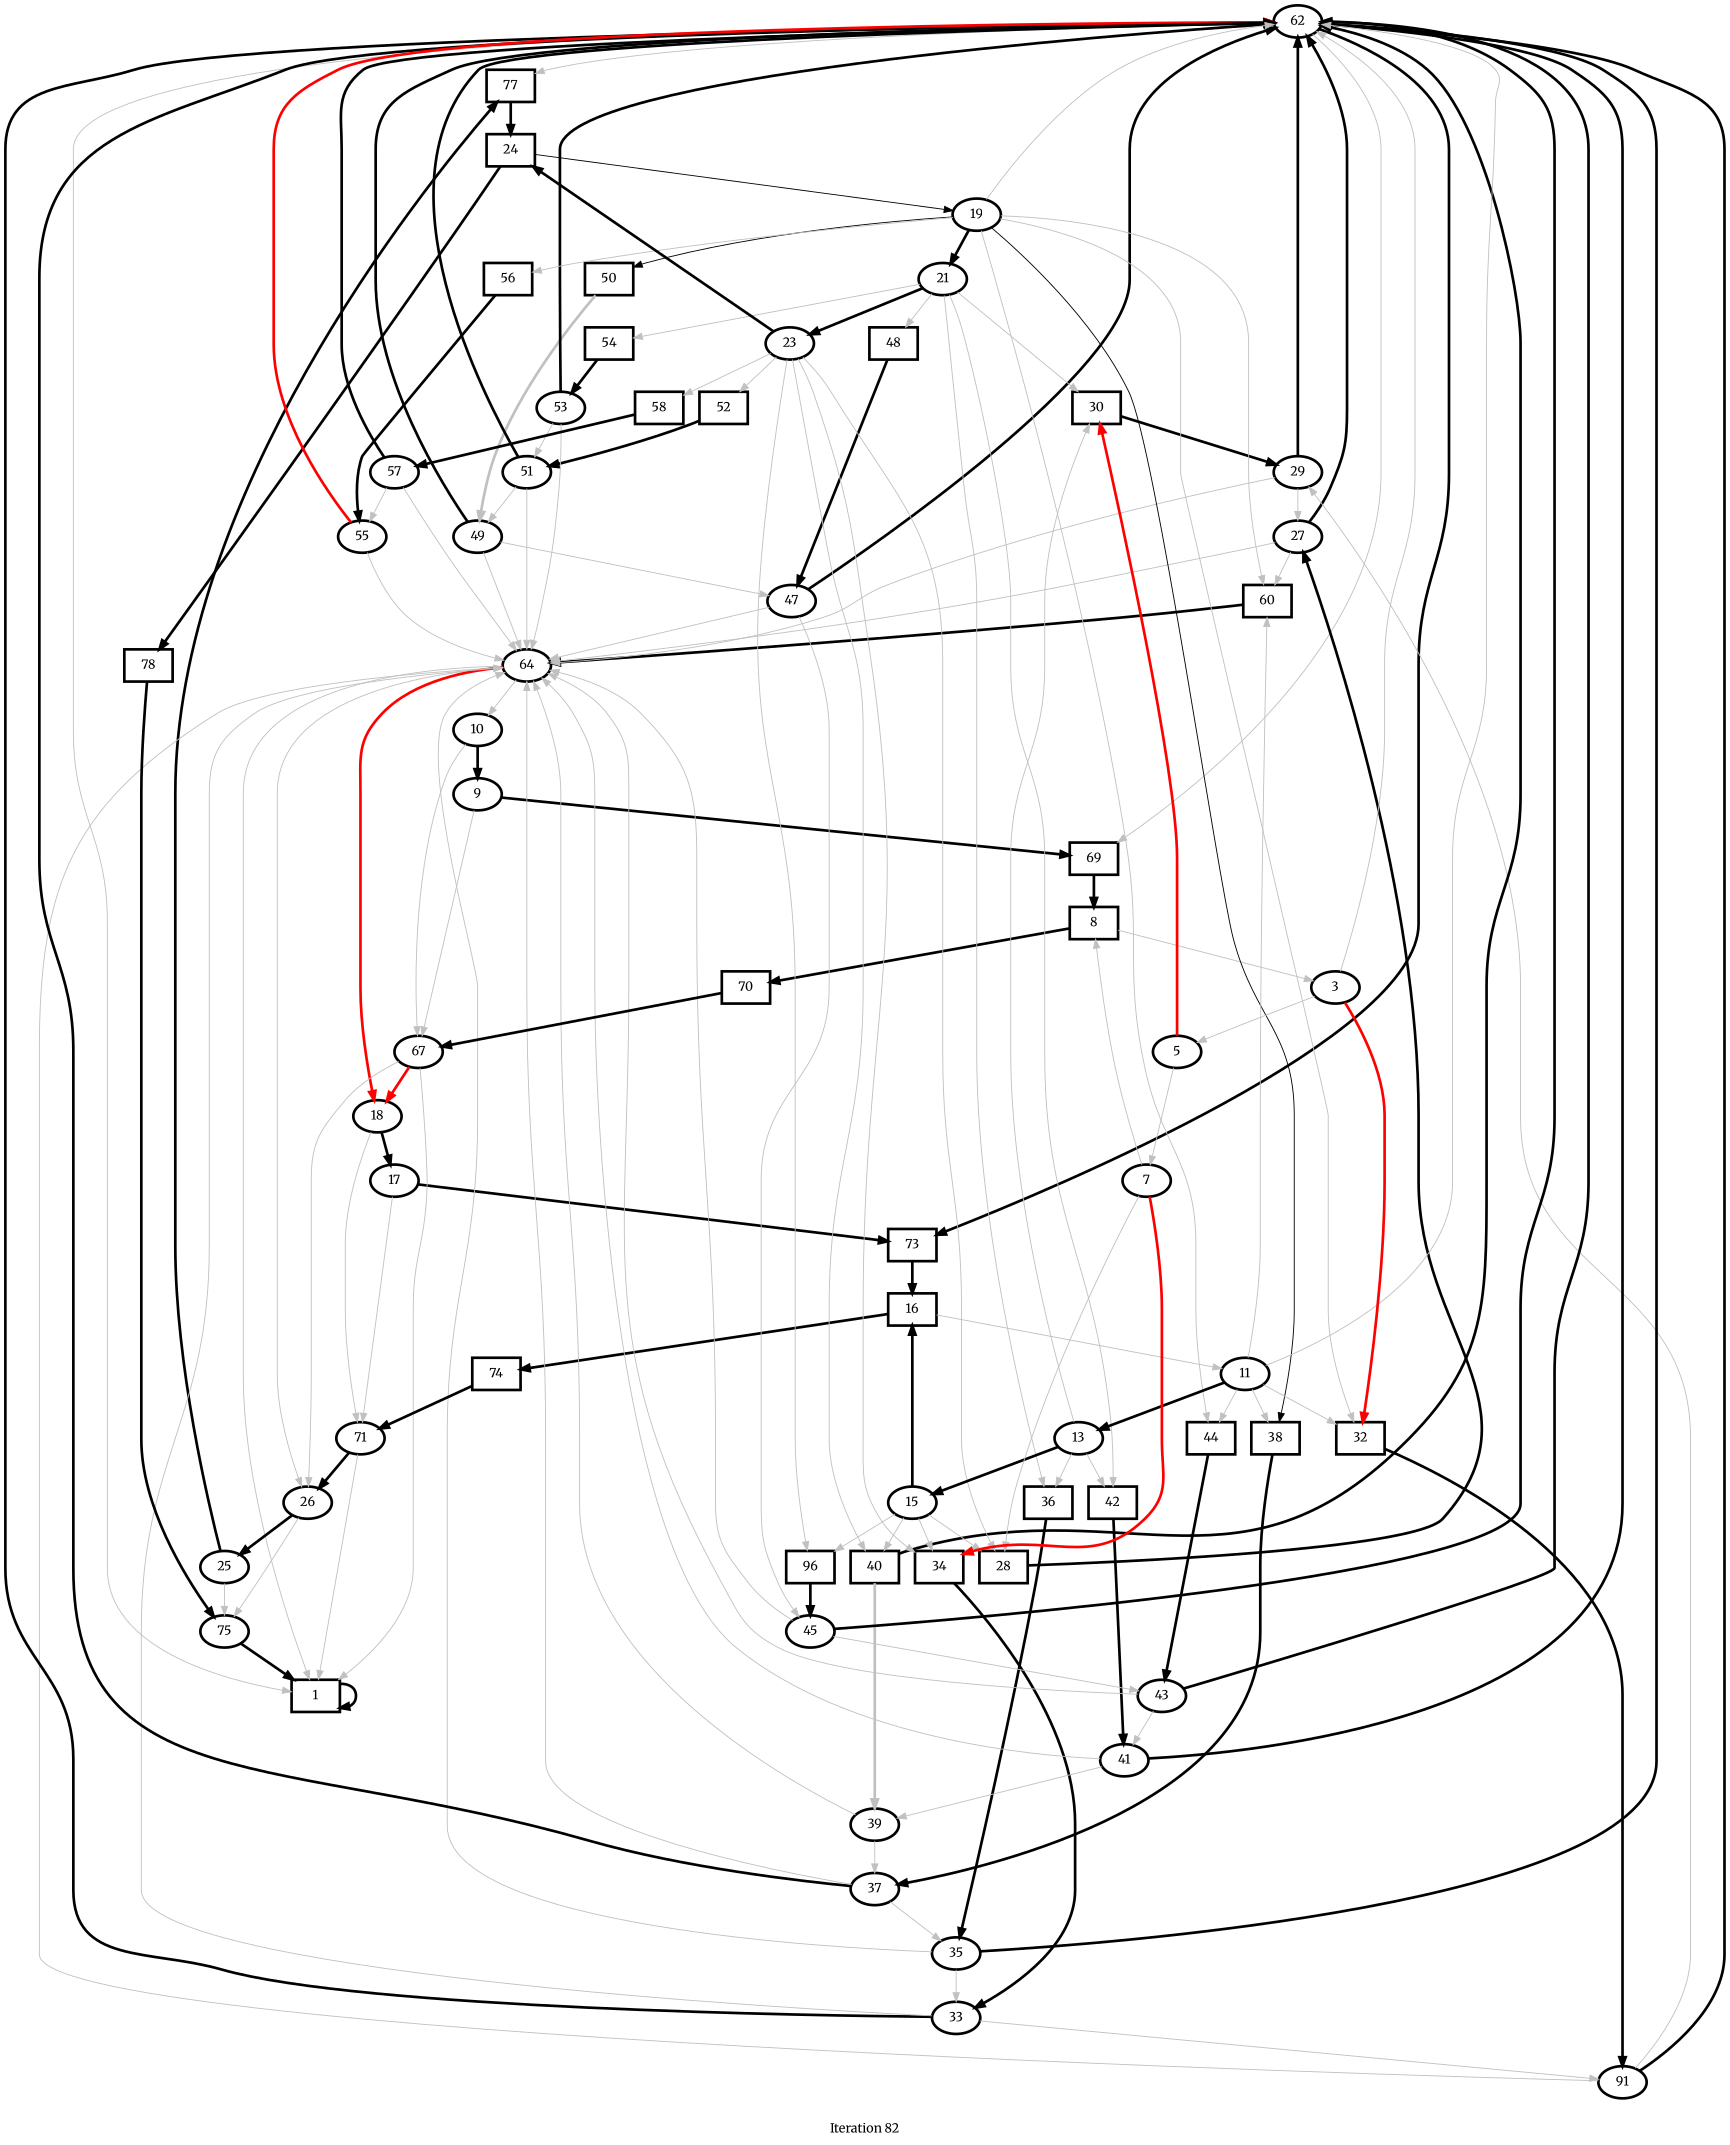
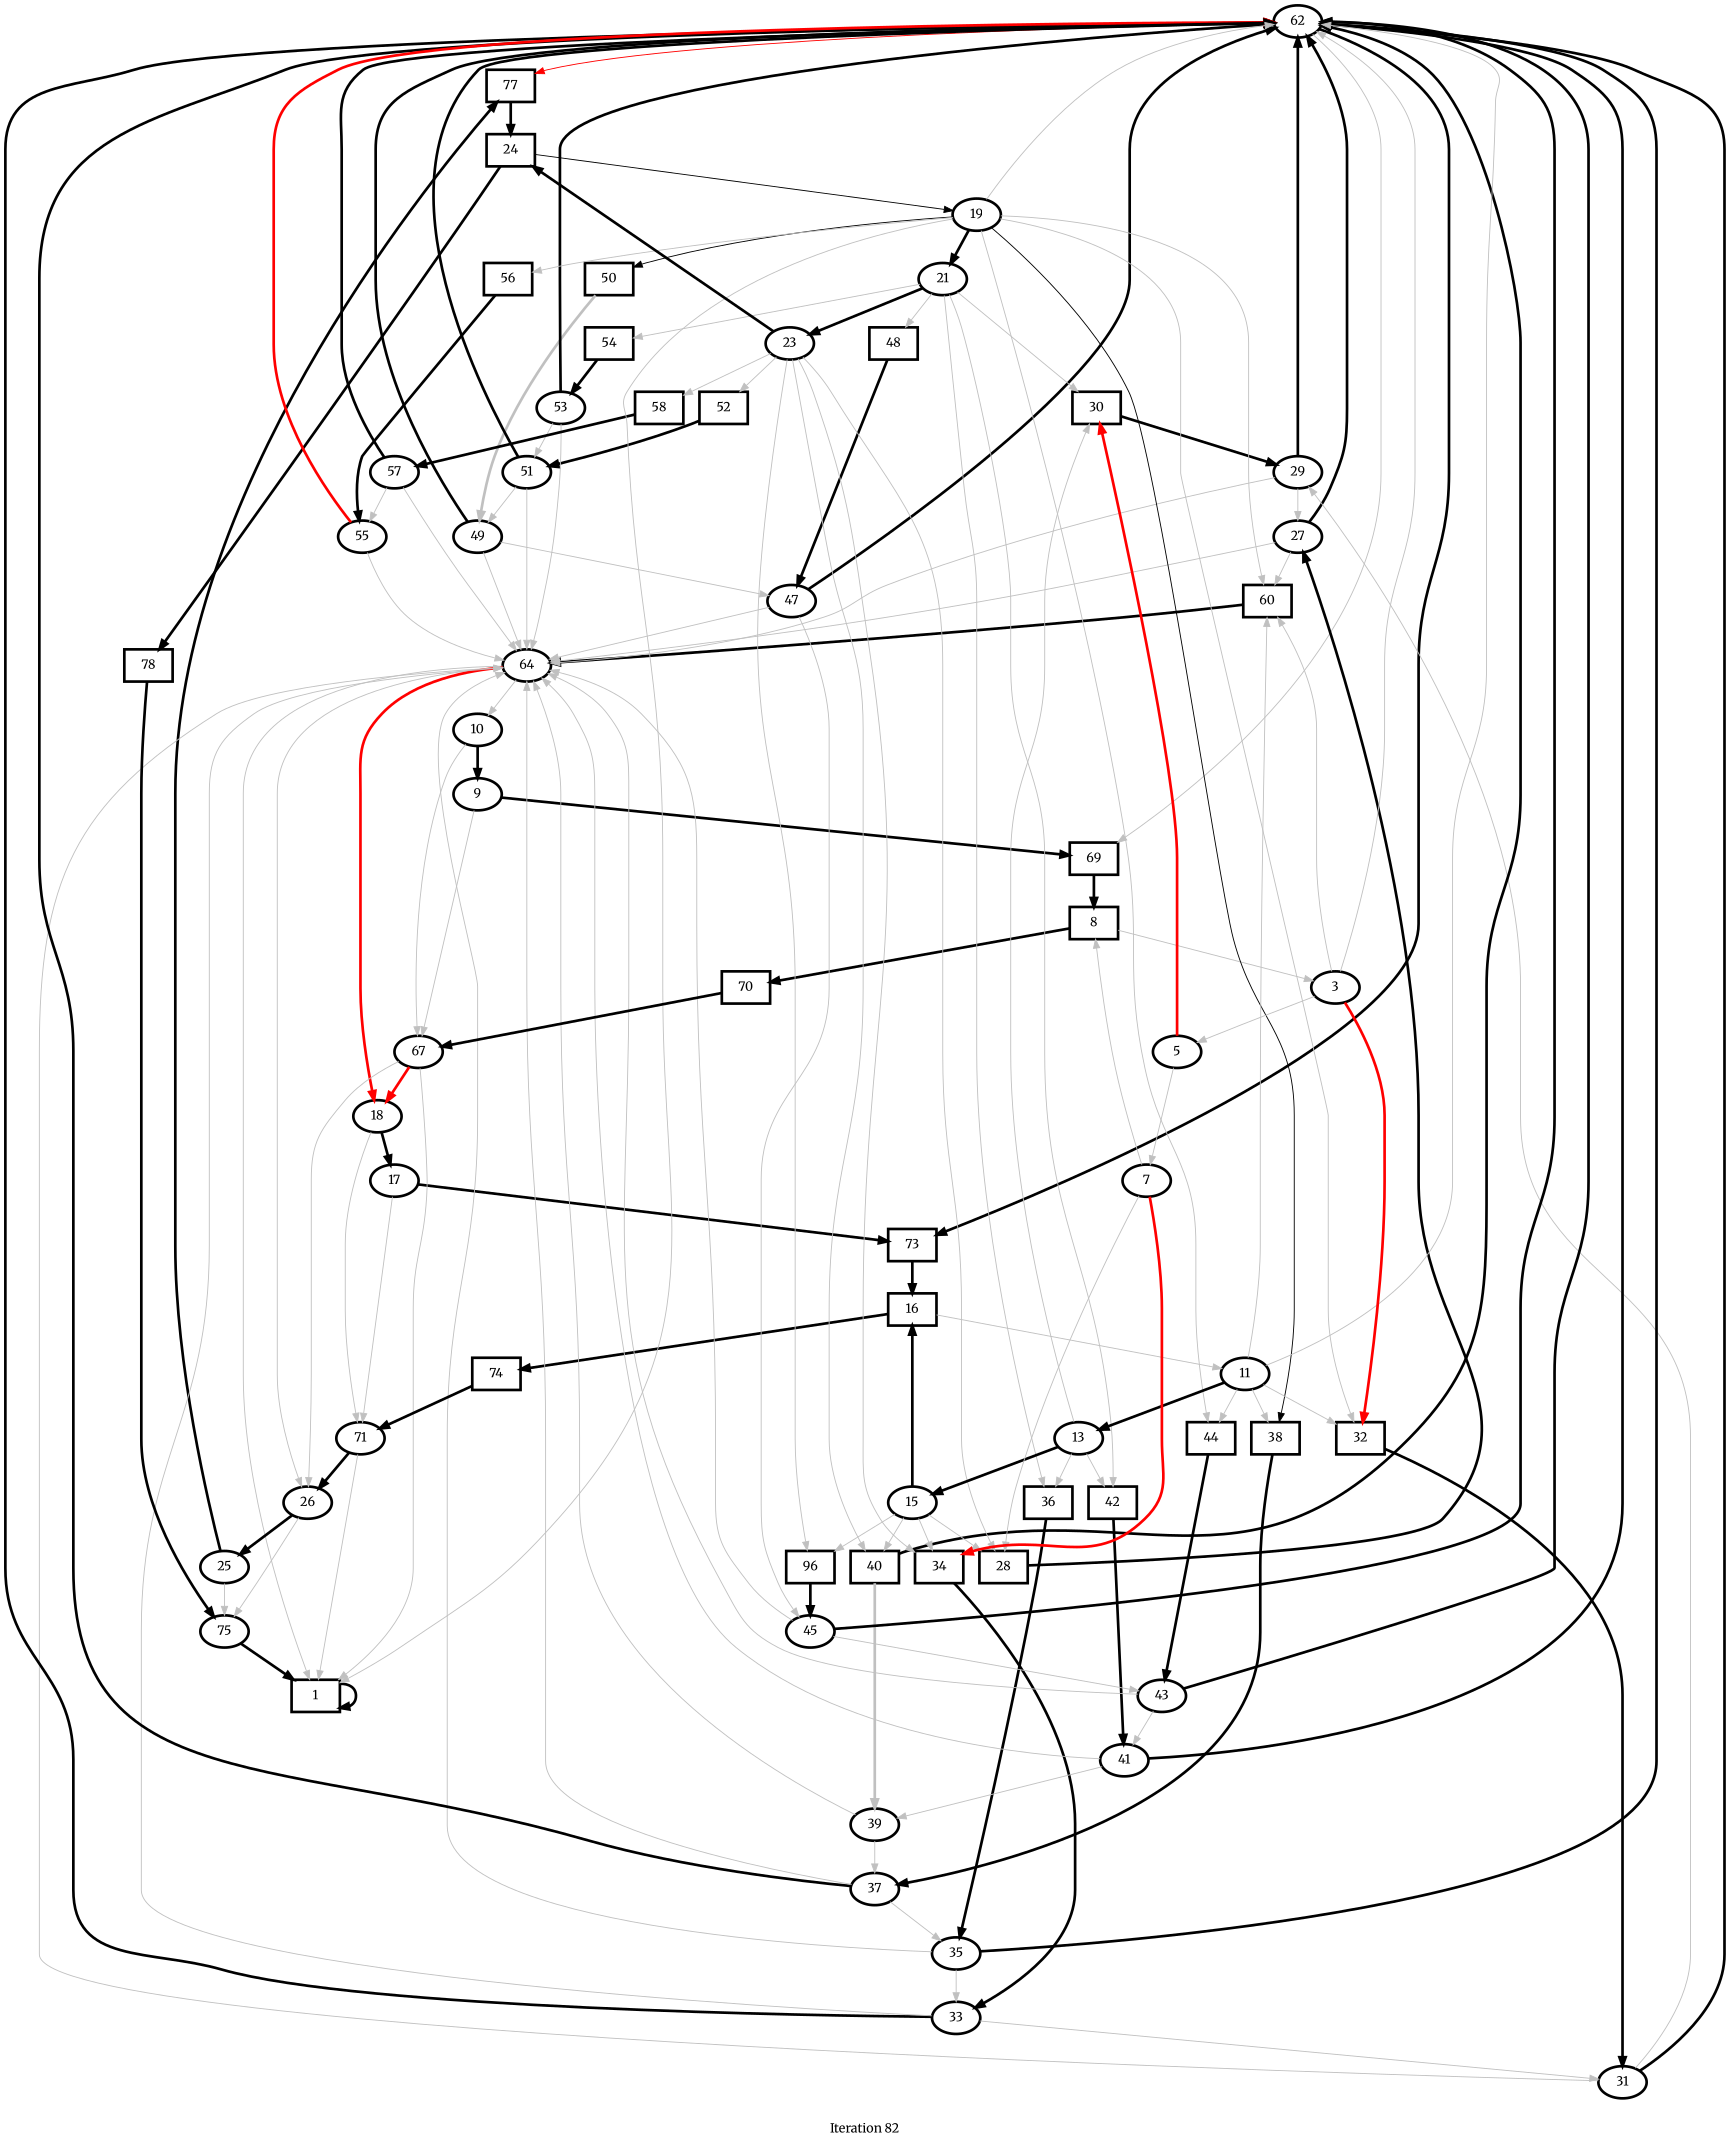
  digraph {
    fontname=Merriweather
    label="Iteration 82"
    node [fontname=Merriweather penwidth=3]
    edge [color=grey fontname=Merriweather penwidth=1]
    n1 [label=62]
    n2 [label=1 shape=rectangle]
    n3 [label=77 shape=rectangle]
    n4 [label=73 shape=rectangle]
    n5 [label=69 shape=rectangle]
    n6 [label=24 shape=rectangle]
    n7 [label=16 shape=rectangle]
    n8 [label=8 shape=rectangle]
    n9 [label=64]
    n10 [label=26]
    n11 [label=18]
    n12 [label=10]
    n13 [label=25]
    n14 [label=75]
    n15 [label=17]
    n16 [label=71]
    n17 [label=9]
    n18 [label=67]
    n19 [label=60 shape=rectangle]
    n20 [label=27]
    n21 [label=28 shape=rectangle]
    n22 [label=29]
    n23 [label=30 shape=rectangle]
-   n24 [label=91]
+   n24 [label=31]
    n25 [label=32 shape=rectangle]
    n26 [label=33]
    n27 [label=34 shape=rectangle]
    n28 [label=35]
    n29 [label=36 shape=rectangle]
    n30 [label=37]
    n31 [label=38 shape=rectangle]
    n32 [label=39]
    n33 [label=40 shape=rectangle]
    n34 [label=41]
    n35 [label=42 shape=rectangle]
    n36 [label=43]
    n37 [label=44 shape=rectangle]
    n38 [label=45]
    n39 [label=96 shape=rectangle]
    n40 [label=47]
    n41 [label=48 shape=rectangle]
    n42 [label=49]
    n43 [label=50 shape=rectangle]
    n44 [label=51]
    n45 [label=52 shape=rectangle]
    n46 [label=53]
    n47 [label=54 shape=rectangle]
    n48 [label=55]
    n49 [label=56 shape=rectangle]
    n50 [label=57]
    n51 [label=58 shape=rectangle]
    n52 [label=19]
    n53 [label=21]
    n54 [label=23]
    n55 [label=78 shape=rectangle]
    n56 [label=11]
    n57 [label=13]
    n58 [label=15]
    n59 [label=74 shape=rectangle]
    n60 [label=3]
    n61 [label=5]
    n62 [label=7]
    n63 [label=70 shape=rectangle]
-   n1 -> n2
-   n1 -> n3
+   n52 -> n2
+   n1 -> n3 [color=red]
    n1 -> n4 [color=black penwidth=3]
    n1 -> n5
    n2 -> n2 [color=black penwidth=3]
    n3 -> n6 [color=black penwidth=3]
    n4 -> n7 [color=black penwidth=3]
    n5 -> n8 [color=black penwidth=3]
    n6 -> n52 [color=black]
    n6 -> n55 [color=black penwidth=3]
    n7 -> n56
    n7 -> n59 [color=black penwidth=3]
    n8 -> n60
    n8 -> n63 [color=black penwidth=3]
    n9 -> n2
    n9 -> n10
    n9 -> n11 [color=red penwidth=3]
    n9 -> n12
    n10 -> n13 [color=black penwidth=3]
    n10 -> n14
    n11 -> n15 [color=black penwidth=3]
    n11 -> n16
    n12 -> n17 [color=black penwidth=3]
    n12 -> n18
    n13 -> n3 [color=black penwidth=3]
    n13 -> n14
    n14 -> n2 [color=black penwidth=3]
    n15 -> n4 [color=black penwidth=3]
    n15 -> n16
    n16 -> n2
    n16 -> n10 [color=black penwidth=3]
    n17 -> n5 [color=black penwidth=3]
    n17 -> n18
    n18 -> n2
    n18 -> n10
    n18 -> n11 [color=red penwidth=3]
    n19 -> n9 [color=black penwidth=3]
    n20 -> n1 [color=black penwidth=3]
    n20 -> n9
    n20 -> n19
    n21 -> n20 [color=black penwidth=3]
    n22 -> n1 [color=black penwidth=3]
    n22 -> n9
    n22 -> n20
    n23 -> n22 [color=black penwidth=3]
    n24 -> n1 [color=black penwidth=3]
    n24 -> n9
    n24 -> n22
    n25 -> n24 [color=black penwidth=3]
    n26 -> n1 [color=black penwidth=3]
    n26 -> n9
    n26 -> n24
    n27 -> n26 [color=black penwidth=3]
    n28 -> n1 [color=black penwidth=3]
    n28 -> n9
    n28 -> n26
    n29 -> n28 [color=black penwidth=3]
    n30 -> n1 [color=black penwidth=3]
    n30 -> n9
    n30 -> n28
    n31 -> n30 [color=black penwidth=3]
    n32 -> n9
    n32 -> n30
    n33 -> n1 [color=black penwidth=3]
    n33 -> n32 [penwidth=3]
    n34 -> n1 [color=black penwidth=3]
    n34 -> n9
    n34 -> n32
    n35 -> n34 [color=black penwidth=3]
    n36 -> n1 [color=black penwidth=3]
    n36 -> n9
    n36 -> n34
    n37 -> n36 [color=black penwidth=3]
    n38 -> n1 [color=black penwidth=3]
    n38 -> n9
    n38 -> n36
    n39 -> n38 [color=black penwidth=3]
    n40 -> n1 [color=black penwidth=3]
    n40 -> n9
    n40 -> n38
    n41 -> n40 [color=black penwidth=3]
    n42 -> n1 [color=black penwidth=3]
    n42 -> n9
    n42 -> n40
    n43 -> n42 [penwidth=3]
    n44 -> n1 [color=black penwidth=3]
    n44 -> n9
    n44 -> n42
    n45 -> n44 [color=black penwidth=3]
    n46 -> n1 [color=black penwidth=3]
    n46 -> n9
    n46 -> n44
    n47 -> n46 [color=black penwidth=3]
    n48 -> n1 [color=red penwidth=3]
    n48 -> n9
    n49 -> n48 [color=black penwidth=3]
    n50 -> n1 [color=black penwidth=3]
    n50 -> n9
    n50 -> n48
    n51 -> n50 [color=black penwidth=3]
    n52 -> n1
    n52 -> n19
    n52 -> n25
    n52 -> n31 [color=black]
    n52 -> n37
    n52 -> n43 [color=black]
    n52 -> n49
    n52 -> n53 [color=black penwidth=3]
    n53 -> n23
    n53 -> n29
    n53 -> n35
    n53 -> n41
    n53 -> n47
    n53 -> n54 [color=black penwidth=3]
    n54 -> n6 [color=black penwidth=3]
    n54 -> n21
    n54 -> n27
    n54 -> n33
    n54 -> n39
    n54 -> n45
    n54 -> n51
    n55 -> n14 [color=black penwidth=3]
    n56 -> n1
    n56 -> n19
    n56 -> n25
    n56 -> n31
    n56 -> n37
    n56 -> n57 [color=black penwidth=3]
    n57 -> n23
    n57 -> n29
    n57 -> n35
    n57 -> n58 [color=black penwidth=3]
    n58 -> n7 [color=black penwidth=3]
    n58 -> n21
    n58 -> n27
    n58 -> n33
    n58 -> n39
    n59 -> n16 [color=black penwidth=3]
    n60 -> n1
+   n60 -> n19
    n60 -> n25 [color=red penwidth=3]
    n60 -> n61
    n61 -> n23 [color=red penwidth=3]
    n61 -> n62
    n62 -> n8
    n62 -> n21
    n62 -> n27 [color=red penwidth=3]
    n63 -> n18 [color=black penwidth=3]
  }
